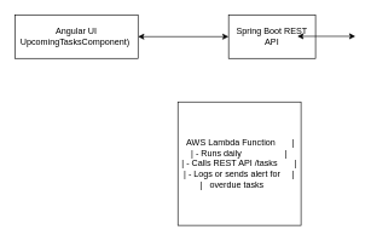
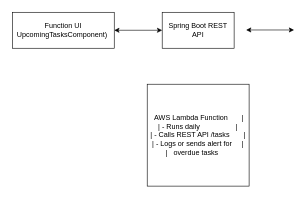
  <mxCell id="0" />
  <mxCell id="1" parent="0" />
- <mxCell id="2" value="Angular UI&lt;br&gt;UpcomingTasksComponent)&amp;nbsp;" style="rounded=0;whiteSpace=wrap;html=1;" vertex="1" parent="1"><mxGeometry x="20" y="20" width="170" height="60" as="geometry" /></mxCell>
+ <mxCell id="2" value="Function UI&lt;br&gt;UpcomingTasksComponent)&amp;nbsp;" style="rounded=0;whiteSpace=wrap;html=1;" vertex="1" parent="1"><mxGeometry x="20" y="20" width="170" height="60" as="geometry" /></mxCell>
  <mxCell id="3" value="" style="endArrow=classic;startArrow=classic;html=1;rounded=0;" edge="1" parent="1" target="4"><mxGeometry width="50" height="50" relative="1" as="geometry"><mxPoint x="190" y="50" as="sourcePoint" /><mxPoint x="260" y="50" as="targetPoint" /></mxGeometry></mxCell>
- <mxCell id="4" value="Spring Boot REST API" style="rounded=0;whiteSpace=wrap;html=1;" vertex="1" parent="1"><mxGeometry x="315" y="20" width="120" height="60" as="geometry" /></mxCell>
+ <mxCell id="4" value="Spring Boot REST API" style="rounded=0;whiteSpace=wrap;html=1;" vertex="1" parent="1"><mxGeometry x="270" y="20" width="120" height="60" as="geometry" /></mxCell>
  <mxCell id="5" value="" style="endArrow=classic;startArrow=classic;html=1;rounded=0;" edge="1" parent="1"><mxGeometry width="50" height="50" relative="1" as="geometry"><mxPoint x="410" y="49.5" as="sourcePoint" /><mxPoint x="490" y="49.5" as="targetPoint" /></mxGeometry></mxCell>
  <mxCell id="6" value="&lt;div&gt;&amp;nbsp;AWS Lambda Function&amp;nbsp; &amp;nbsp; &amp;nbsp; &amp;nbsp;|&lt;/div&gt;&lt;div&gt;| - Runs daily&amp;nbsp; &amp;nbsp; &amp;nbsp; &amp;nbsp; &amp;nbsp; &amp;nbsp; &amp;nbsp; &amp;nbsp; &amp;nbsp; |&lt;/div&gt;&lt;div&gt;| - Calls REST API /tasks&amp;nbsp; &amp;nbsp; &amp;nbsp; &amp;nbsp;|&lt;/div&gt;&lt;div&gt;| - Logs or sends alert for&amp;nbsp; &amp;nbsp; &amp;nbsp;|&lt;/div&gt;&lt;div&gt;|&amp;nbsp; &amp;nbsp;overdue tasks&amp;nbsp; &amp;nbsp; &amp;nbsp;&amp;nbsp;&lt;/div&gt;" style="whiteSpace=wrap;html=1;aspect=fixed;" vertex="1" parent="1"><mxGeometry x="245" y="140" width="170" height="170" as="geometry" /></mxCell>
